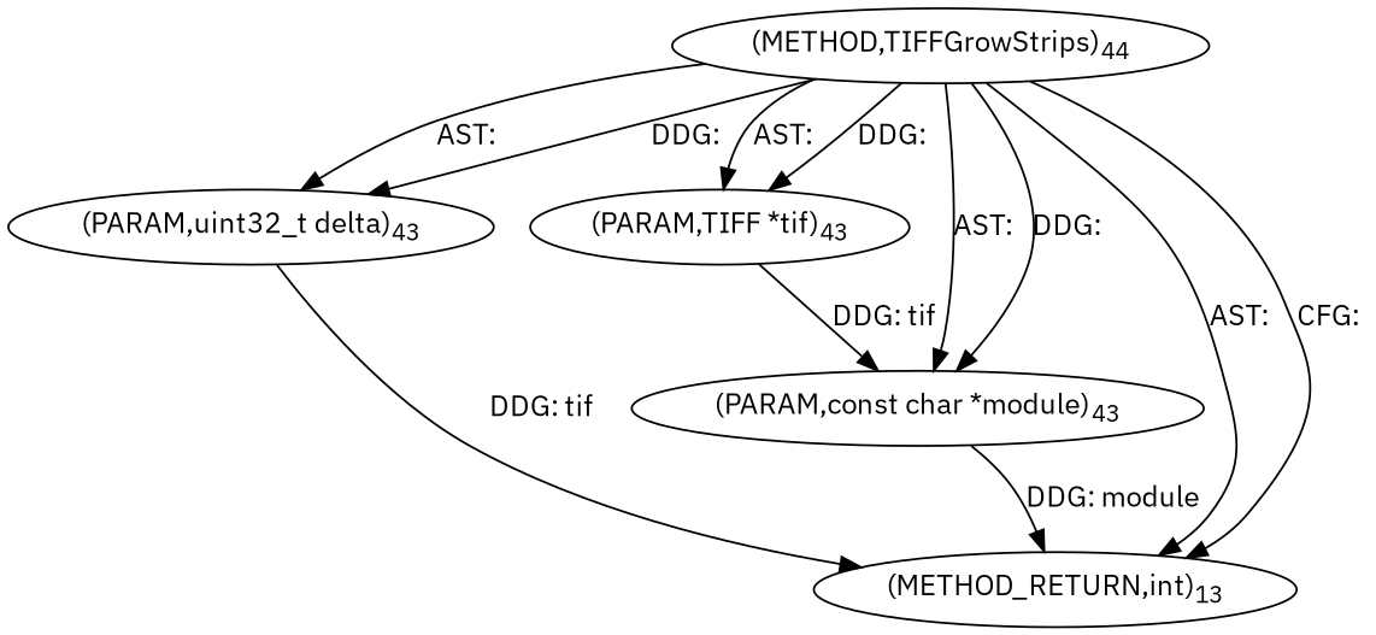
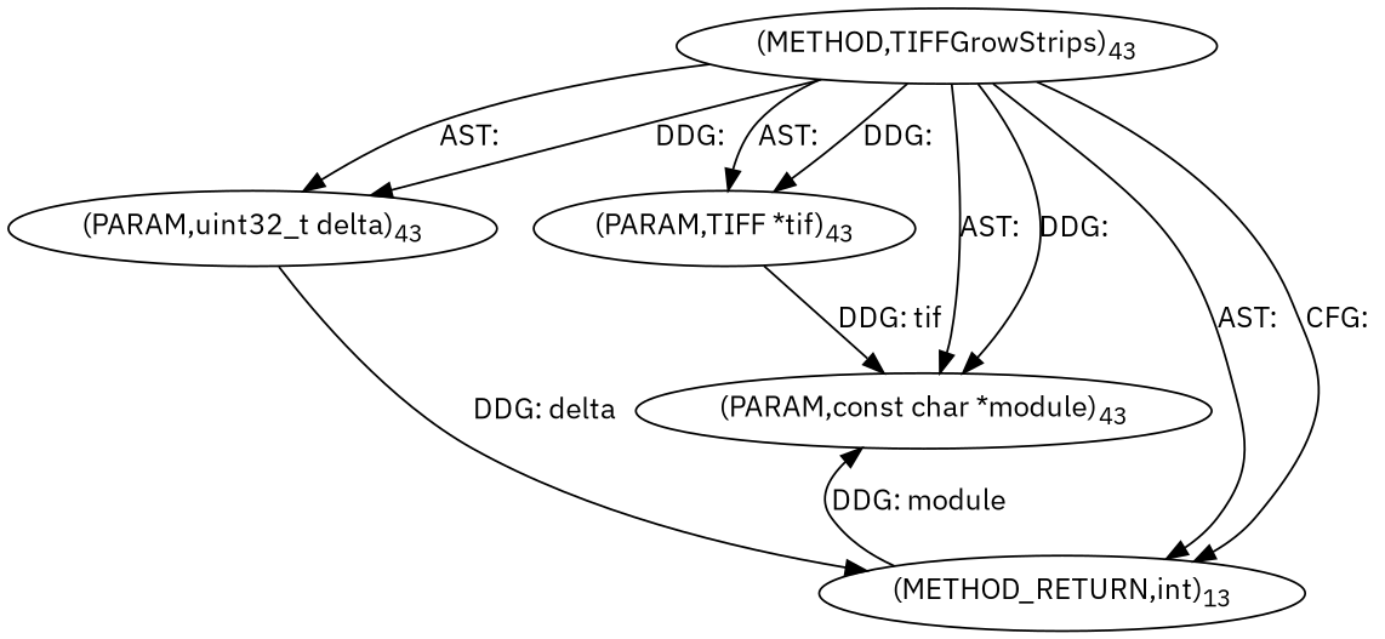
  digraph {
    fontname="IBM Plex Sans"
    node [fontname="IBM Plex Sans"]
    edge [fontname="IBM Plex Sans"]
-   n1 [label=<(METHOD,TIFFGrowStrips)<SUB>44</SUB>>]
+   n1 [label=<(METHOD,TIFFGrowStrips)<SUB>43</SUB>>]
    n2 [label=<(PARAM,TIFF *tif)<SUB>43</SUB>>]
    n3 [label=<(PARAM,uint32_t delta)<SUB>43</SUB>>]
    n4 [label=<(PARAM,const char *module)<SUB>43</SUB>>]
    n5 [label=<(METHOD_RETURN,int)<SUB>13</SUB>>]
    n1 -> n2 [label="AST: "]
    n1 -> n2 [label="DDG: "]
    n1 -> n3 [label="AST: "]
    n1 -> n3 [label="DDG: "]
    n1 -> n4 [label="AST: "]
    n1 -> n4 [label="DDG: "]
    n1 -> n5 [label="AST: "]
    n1 -> n5 [label="CFG: "]
    n2 -> n4 [label="DDG: tif"]
-   n3 -> n5 [label="DDG: tif"]
-   n4 -> n5 [label="DDG: module"]
+   n3 -> n5 [label="DDG: delta"]
+   n5 -> n4 [label="DDG: module"]
  }
